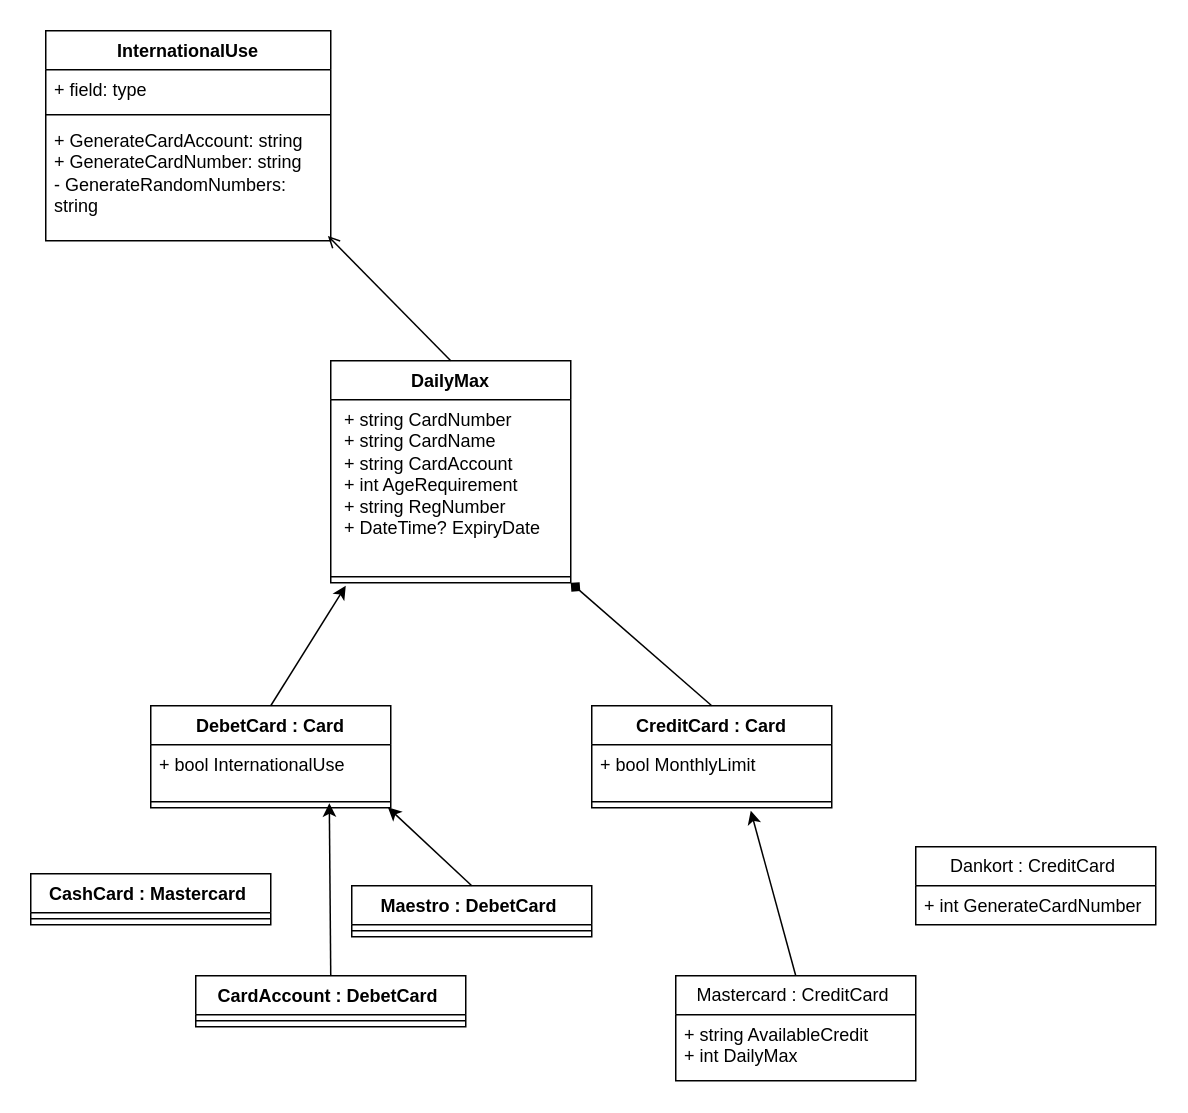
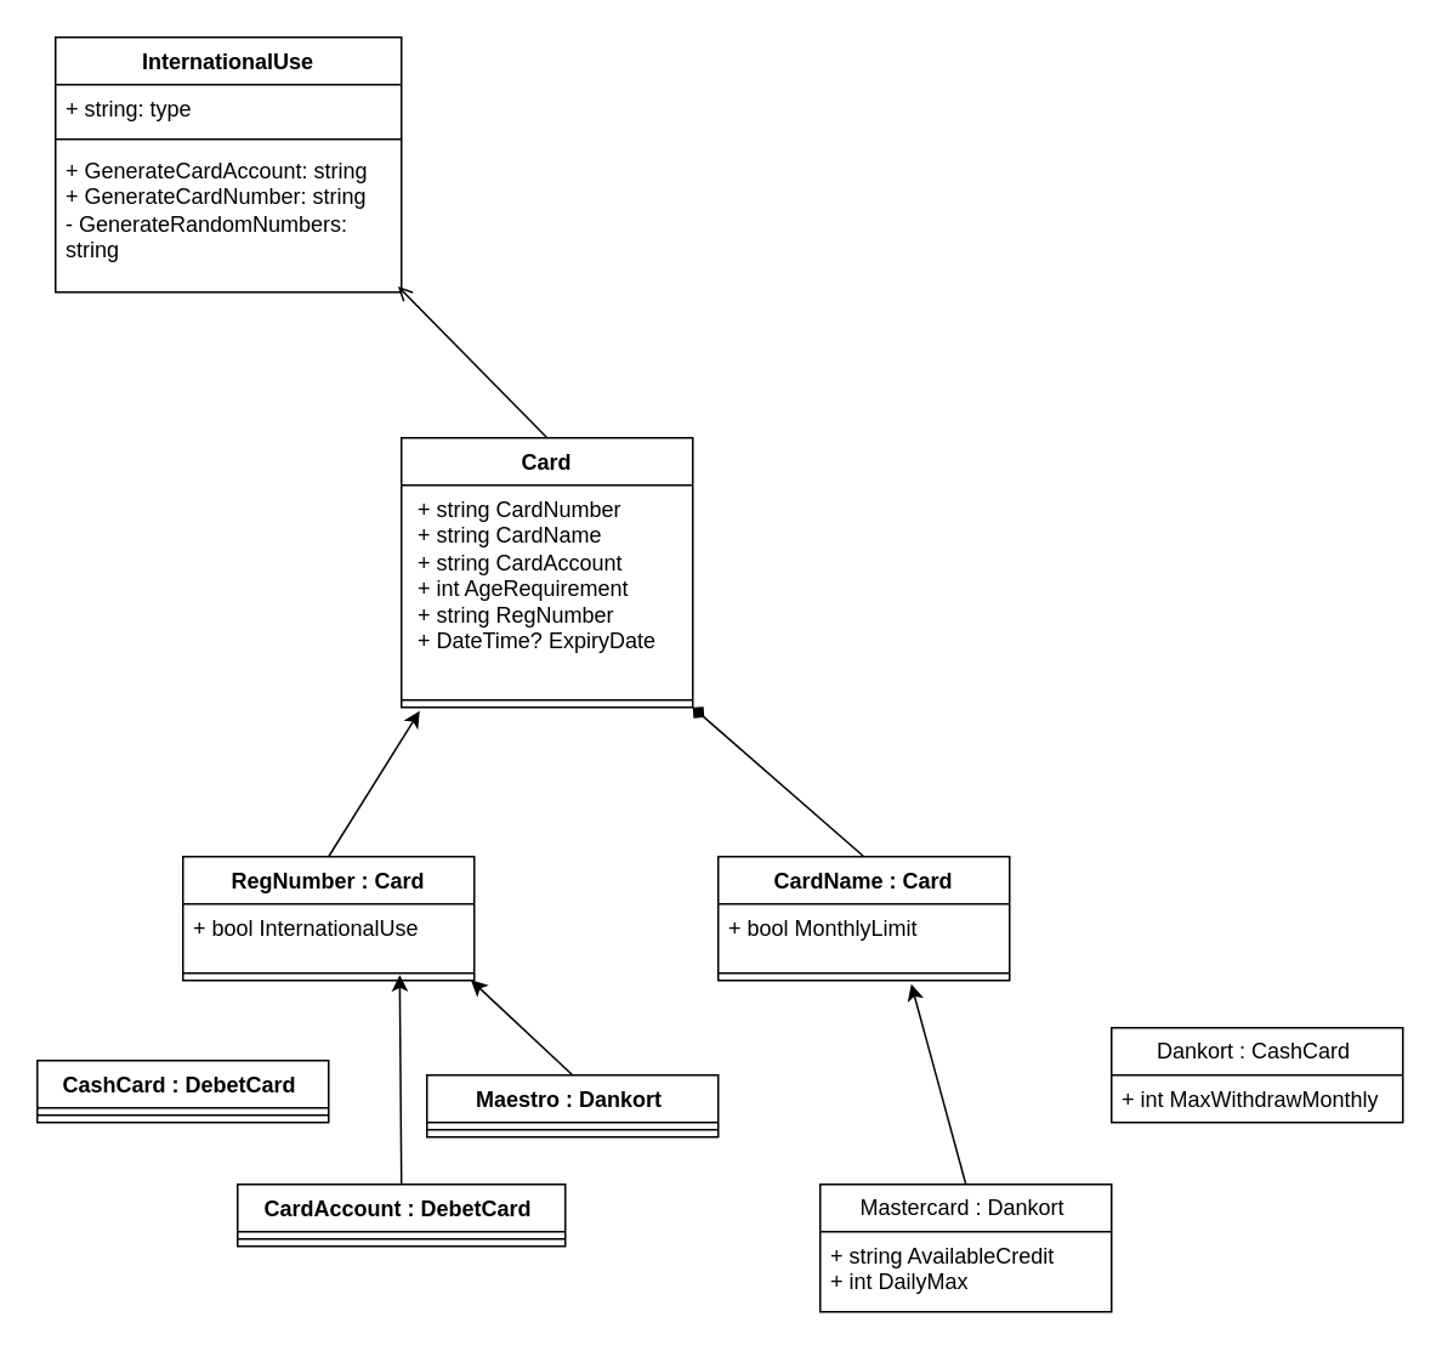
  <mxCell id="0" />
  <mxCell id="1" parent="0" />
  <mxCell id="2" value="InternationalUse" style="swimlane;fontStyle=1;align=center;verticalAlign=top;childLayout=stackLayout;horizontal=1;startSize=26;horizontalStack=0;resizeParent=1;resizeParentMax=0;resizeLast=0;collapsible=1;marginBottom=0;whiteSpace=wrap;html=1;" vertex="1" parent="1"><mxGeometry x="30" y="20" width="190" height="140" as="geometry" /></mxCell>
- <mxCell id="3" value="+ field: type" style="text;strokeColor=none;fillColor=none;align=left;verticalAlign=top;spacingLeft=4;spacingRight=4;overflow=hidden;rotatable=0;points=[[0,0.5],[1,0.5]];portConstraint=eastwest;whiteSpace=wrap;html=1;" vertex="1" parent="2"><mxGeometry y="26" width="190" height="26" as="geometry" /></mxCell>
+ <mxCell id="3" value="+ string: type" style="text;strokeColor=none;fillColor=none;align=left;verticalAlign=top;spacingLeft=4;spacingRight=4;overflow=hidden;rotatable=0;points=[[0,0.5],[1,0.5]];portConstraint=eastwest;whiteSpace=wrap;html=1;" vertex="1" parent="2"><mxGeometry y="26" width="190" height="26" as="geometry" /></mxCell>
  <mxCell id="4" value="" style="line;strokeWidth=1;fillColor=none;align=left;verticalAlign=middle;spacingTop=-1;spacingLeft=3;spacingRight=3;rotatable=0;labelPosition=right;points=[];portConstraint=eastwest;strokeColor=inherit;" vertex="1" parent="2"><mxGeometry y="52" width="190" height="8" as="geometry" /></mxCell>
  <mxCell id="5" value="+ GenerateCardAccount: string&lt;br&gt;+&amp;nbsp;GenerateCardNumber: string&lt;br&gt;-&amp;nbsp;GenerateRandomNumbers: string" style="text;strokeColor=none;fillColor=none;align=left;verticalAlign=top;spacingLeft=4;spacingRight=4;overflow=hidden;rotatable=0;points=[[0,0.5],[1,0.5]];portConstraint=eastwest;whiteSpace=wrap;html=1;" vertex="1" parent="2"><mxGeometry y="60" width="190" height="80" as="geometry" /></mxCell>
- <mxCell id="6" value="DailyMax" style="swimlane;fontStyle=1;align=center;verticalAlign=top;childLayout=stackLayout;horizontal=1;startSize=26;horizontalStack=0;resizeParent=1;resizeParentMax=0;resizeLast=0;collapsible=1;marginBottom=0;whiteSpace=wrap;html=1;" vertex="1" parent="1"><mxGeometry x="220" y="240" width="160" height="148" as="geometry" /></mxCell>
+ <mxCell id="6" value="Card" style="swimlane;fontStyle=1;align=center;verticalAlign=top;childLayout=stackLayout;horizontal=1;startSize=26;horizontalStack=0;resizeParent=1;resizeParentMax=0;resizeLast=0;collapsible=1;marginBottom=0;whiteSpace=wrap;html=1;" vertex="1" parent="1"><mxGeometry x="220" y="240" width="160" height="148" as="geometry" /></mxCell>
  <mxCell id="7" value="&lt;div style=&quot;border-color: var(--border-color);&quot;&gt;&amp;nbsp;+ string CardNumber&lt;/div&gt;&lt;div style=&quot;border-color: var(--border-color);&quot;&gt;&amp;nbsp;+ string CardName&lt;/div&gt;&lt;div style=&quot;border-color: var(--border-color);&quot;&gt;&amp;nbsp;+ string CardAccount&lt;/div&gt;&lt;div style=&quot;border-color: var(--border-color);&quot;&gt;&amp;nbsp;+ int AgeRequirement&amp;nbsp;&lt;/div&gt;&lt;div style=&quot;border-color: var(--border-color);&quot;&gt;&amp;nbsp;+ string RegNumber&lt;/div&gt;&lt;div style=&quot;border-color: var(--border-color);&quot;&gt;&amp;nbsp;+ DateTime? ExpiryDate&amp;nbsp;&lt;/div&gt;" style="text;strokeColor=none;fillColor=none;align=left;verticalAlign=top;spacingLeft=4;spacingRight=4;overflow=hidden;rotatable=0;points=[[0,0.5],[1,0.5]];portConstraint=eastwest;whiteSpace=wrap;html=1;" vertex="1" parent="6"><mxGeometry y="26" width="160" height="114" as="geometry" /></mxCell>
  <mxCell id="8" value="" style="line;strokeWidth=1;fillColor=none;align=left;verticalAlign=middle;spacingTop=-1;spacingLeft=3;spacingRight=3;rotatable=0;labelPosition=right;points=[];portConstraint=eastwest;strokeColor=inherit;" vertex="1" parent="6"><mxGeometry y="140" width="160" height="8" as="geometry" /></mxCell>
- <mxCell id="9" value="DebetCard : Card" style="swimlane;fontStyle=1;align=center;verticalAlign=top;childLayout=stackLayout;horizontal=1;startSize=26;horizontalStack=0;resizeParent=1;resizeParentMax=0;resizeLast=0;collapsible=1;marginBottom=0;whiteSpace=wrap;html=1;" vertex="1" parent="1"><mxGeometry x="100" y="470" width="160" height="68" as="geometry" /></mxCell>
+ <mxCell id="9" value="RegNumber : Card" style="swimlane;fontStyle=1;align=center;verticalAlign=top;childLayout=stackLayout;horizontal=1;startSize=26;horizontalStack=0;resizeParent=1;resizeParentMax=0;resizeLast=0;collapsible=1;marginBottom=0;whiteSpace=wrap;html=1;" vertex="1" parent="1"><mxGeometry x="100" y="470" width="160" height="68" as="geometry" /></mxCell>
  <mxCell id="10" value="&lt;div style=&quot;border-color: var(--border-color);&quot;&gt;+ bool InternationalUse&lt;/div&gt;" style="text;strokeColor=none;fillColor=none;align=left;verticalAlign=top;spacingLeft=4;spacingRight=4;overflow=hidden;rotatable=0;points=[[0,0.5],[1,0.5]];portConstraint=eastwest;whiteSpace=wrap;html=1;" vertex="1" parent="9"><mxGeometry y="26" width="160" height="34" as="geometry" /></mxCell>
  <mxCell id="11" value="" style="line;strokeWidth=1;fillColor=none;align=left;verticalAlign=middle;spacingTop=-1;spacingLeft=3;spacingRight=3;rotatable=0;labelPosition=right;points=[];portConstraint=eastwest;strokeColor=inherit;" vertex="1" parent="9"><mxGeometry y="60" width="160" height="8" as="geometry" /></mxCell>
  <mxCell id="12" value="" style="endArrow=classic;html=1;rounded=0;exitX=0.5;exitY=0;exitDx=0;exitDy=0;" edge="1" parent="1" source="9"><mxGeometry width="50" height="50" relative="1" as="geometry"><mxPoint x="110" y="460" as="sourcePoint" /><mxPoint x="230" y="390" as="targetPoint" /></mxGeometry></mxCell>
- <mxCell id="13" value="CreditCard : Card" style="swimlane;fontStyle=1;align=center;verticalAlign=top;childLayout=stackLayout;horizontal=1;startSize=26;horizontalStack=0;resizeParent=1;resizeParentMax=0;resizeLast=0;collapsible=1;marginBottom=0;whiteSpace=wrap;html=1;" vertex="1" parent="1"><mxGeometry x="394" y="470" width="160" height="68" as="geometry" /></mxCell>
+ <mxCell id="13" value="CardName : Card" style="swimlane;fontStyle=1;align=center;verticalAlign=top;childLayout=stackLayout;horizontal=1;startSize=26;horizontalStack=0;resizeParent=1;resizeParentMax=0;resizeLast=0;collapsible=1;marginBottom=0;whiteSpace=wrap;html=1;" vertex="1" parent="1"><mxGeometry x="394" y="470" width="160" height="68" as="geometry" /></mxCell>
  <mxCell id="14" value="&lt;div style=&quot;border-color: var(--border-color);&quot;&gt;+ bool&amp;nbsp;MonthlyLimit&lt;/div&gt;" style="text;strokeColor=none;fillColor=none;align=left;verticalAlign=top;spacingLeft=4;spacingRight=4;overflow=hidden;rotatable=0;points=[[0,0.5],[1,0.5]];portConstraint=eastwest;whiteSpace=wrap;html=1;" vertex="1" parent="13"><mxGeometry y="26" width="160" height="34" as="geometry" /></mxCell>
  <mxCell id="15" value="" style="line;strokeWidth=1;fillColor=none;align=left;verticalAlign=middle;spacingTop=-1;spacingLeft=3;spacingRight=3;rotatable=0;labelPosition=right;points=[];portConstraint=eastwest;strokeColor=inherit;" vertex="1" parent="13"><mxGeometry y="60" width="160" height="8" as="geometry" /></mxCell>
  <mxCell id="16" value="" style="endArrow=diamond;html=1;rounded=0;exitX=0.5;exitY=0;exitDx=0;exitDy=0;entryX=1;entryY=1;entryDx=0;entryDy=0;" edge="1" parent="1" source="13" target="6"><mxGeometry width="50" height="50" relative="1" as="geometry"><mxPoint x="190" y="480" as="sourcePoint" /><mxPoint x="240" y="400" as="targetPoint" /></mxGeometry></mxCell>
- <mxCell id="17" value="CashCard : Mastercard&amp;nbsp;" style="swimlane;fontStyle=1;align=center;verticalAlign=top;childLayout=stackLayout;horizontal=1;startSize=26;horizontalStack=0;resizeParent=1;resizeParentMax=0;resizeLast=0;collapsible=1;marginBottom=0;whiteSpace=wrap;html=1;" vertex="1" parent="1"><mxGeometry x="20" y="582" width="160" height="34" as="geometry" /></mxCell>
+ <mxCell id="17" value="CashCard : DebetCard&amp;nbsp;" style="swimlane;fontStyle=1;align=center;verticalAlign=top;childLayout=stackLayout;horizontal=1;startSize=26;horizontalStack=0;resizeParent=1;resizeParentMax=0;resizeLast=0;collapsible=1;marginBottom=0;whiteSpace=wrap;html=1;" vertex="1" parent="1"><mxGeometry x="20" y="582" width="160" height="34" as="geometry" /></mxCell>
  <mxCell id="18" value="" style="line;strokeWidth=1;fillColor=none;align=left;verticalAlign=middle;spacingTop=-1;spacingLeft=3;spacingRight=3;rotatable=0;labelPosition=right;points=[];portConstraint=eastwest;strokeColor=inherit;" vertex="1" parent="17"><mxGeometry y="26" width="160" height="8" as="geometry" /></mxCell>
- <mxCell id="19" value="Maestro : DebetCard&amp;nbsp;" style="swimlane;fontStyle=1;align=center;verticalAlign=top;childLayout=stackLayout;horizontal=1;startSize=26;horizontalStack=0;resizeParent=1;resizeParentMax=0;resizeLast=0;collapsible=1;marginBottom=0;whiteSpace=wrap;html=1;" vertex="1" parent="1"><mxGeometry x="234" y="590" width="160" height="34" as="geometry" /></mxCell>
+ <mxCell id="19" value="Maestro : Dankort&amp;nbsp;" style="swimlane;fontStyle=1;align=center;verticalAlign=top;childLayout=stackLayout;horizontal=1;startSize=26;horizontalStack=0;resizeParent=1;resizeParentMax=0;resizeLast=0;collapsible=1;marginBottom=0;whiteSpace=wrap;html=1;" vertex="1" parent="1"><mxGeometry x="234" y="590" width="160" height="34" as="geometry" /></mxCell>
  <mxCell id="20" value="" style="line;strokeWidth=1;fillColor=none;align=left;verticalAlign=middle;spacingTop=-1;spacingLeft=3;spacingRight=3;rotatable=0;labelPosition=right;points=[];portConstraint=eastwest;strokeColor=inherit;" vertex="1" parent="19"><mxGeometry y="26" width="160" height="8" as="geometry" /></mxCell>
  <mxCell id="21" value="CardAccount : DebetCard&amp;nbsp;" style="swimlane;fontStyle=1;align=center;verticalAlign=top;childLayout=stackLayout;horizontal=1;startSize=26;horizontalStack=0;resizeParent=1;resizeParentMax=0;resizeLast=0;collapsible=1;marginBottom=0;whiteSpace=wrap;html=1;" vertex="1" parent="1"><mxGeometry x="130" y="650" width="180" height="34" as="geometry" /></mxCell>
  <mxCell id="22" value="" style="line;strokeWidth=1;fillColor=none;align=left;verticalAlign=middle;spacingTop=-1;spacingLeft=3;spacingRight=3;rotatable=0;labelPosition=right;points=[];portConstraint=eastwest;strokeColor=inherit;" vertex="1" parent="21"><mxGeometry y="26" width="180" height="8" as="geometry" /></mxCell>
- <mxCell id="23" value="Dankort :&amp;nbsp;CreditCard&amp;nbsp;" style="swimlane;fontStyle=0;childLayout=stackLayout;horizontal=1;startSize=26;fillColor=none;horizontalStack=0;resizeParent=1;resizeParentMax=0;resizeLast=0;collapsible=1;marginBottom=0;whiteSpace=wrap;html=1;" vertex="1" parent="1"><mxGeometry x="610" y="564" width="160" height="52" as="geometry" /></mxCell>
- <mxCell id="24" value="+ int GenerateCardNumber" style="text;strokeColor=none;fillColor=none;align=left;verticalAlign=top;spacingLeft=4;spacingRight=4;overflow=hidden;rotatable=0;points=[[0,0.5],[1,0.5]];portConstraint=eastwest;whiteSpace=wrap;html=1;" vertex="1" parent="23"><mxGeometry y="26" width="160" height="26" as="geometry" /></mxCell>
- <mxCell id="25" value="Mastercard :&amp;nbsp;CreditCard&amp;nbsp;" style="swimlane;fontStyle=0;childLayout=stackLayout;horizontal=1;startSize=26;fillColor=none;horizontalStack=0;resizeParent=1;resizeParentMax=0;resizeLast=0;collapsible=1;marginBottom=0;whiteSpace=wrap;html=1;" vertex="1" parent="1"><mxGeometry x="450" y="650" width="160" height="70" as="geometry" /></mxCell>
+ <mxCell id="23" value="Dankort :&amp;nbsp;CashCard&amp;nbsp;" style="swimlane;fontStyle=0;childLayout=stackLayout;horizontal=1;startSize=26;fillColor=none;horizontalStack=0;resizeParent=1;resizeParentMax=0;resizeLast=0;collapsible=1;marginBottom=0;whiteSpace=wrap;html=1;" vertex="1" parent="1"><mxGeometry x="610" y="564" width="160" height="52" as="geometry" /></mxCell>
+ <mxCell id="24" value="+ int MaxWithdrawMonthly" style="text;strokeColor=none;fillColor=none;align=left;verticalAlign=top;spacingLeft=4;spacingRight=4;overflow=hidden;rotatable=0;points=[[0,0.5],[1,0.5]];portConstraint=eastwest;whiteSpace=wrap;html=1;" vertex="1" parent="23"><mxGeometry y="26" width="160" height="26" as="geometry" /></mxCell>
+ <mxCell id="25" value="Mastercard :&amp;nbsp;Dankort&amp;nbsp;" style="swimlane;fontStyle=0;childLayout=stackLayout;horizontal=1;startSize=26;fillColor=none;horizontalStack=0;resizeParent=1;resizeParentMax=0;resizeLast=0;collapsible=1;marginBottom=0;whiteSpace=wrap;html=1;" vertex="1" parent="1"><mxGeometry x="450" y="650" width="160" height="70" as="geometry" /></mxCell>
  <mxCell id="26" value="+ string AvailableCredit&lt;br&gt;+ int DailyMax" style="text;strokeColor=none;fillColor=none;align=left;verticalAlign=top;spacingLeft=4;spacingRight=4;overflow=hidden;rotatable=0;points=[[0,0.5],[1,0.5]];portConstraint=eastwest;whiteSpace=wrap;html=1;" vertex="1" parent="25"><mxGeometry y="26" width="160" height="44" as="geometry" /></mxCell>
  <mxCell id="27" value="" style="endArrow=classic;html=1;rounded=0;exitX=0.5;exitY=0;exitDx=0;exitDy=0;" edge="1" parent="1" source="25"><mxGeometry width="50" height="50" relative="1" as="geometry"><mxPoint x="620" y="574" as="sourcePoint" /><mxPoint x="500" y="540" as="targetPoint" /></mxGeometry></mxCell>
  <mxCell id="28" value="" style="endArrow=classic;html=1;rounded=0;exitX=0.5;exitY=0;exitDx=0;exitDy=0;entryX=0.744;entryY=0.625;entryDx=0;entryDy=0;entryPerimeter=0;" edge="1" parent="1" source="21" target="11"><mxGeometry width="50" height="50" relative="1" as="geometry"><mxPoint x="135" y="600" as="sourcePoint" /><mxPoint x="230" y="540" as="targetPoint" /></mxGeometry></mxCell>
  <mxCell id="29" value="" style="endArrow=classic;html=1;rounded=0;exitX=0.5;exitY=0;exitDx=0;exitDy=0;entryX=0.988;entryY=0.966;entryDx=0;entryDy=0;entryPerimeter=0;" edge="1" parent="1" source="19" target="11"><mxGeometry width="50" height="50" relative="1" as="geometry"><mxPoint x="230" y="660" as="sourcePoint" /><mxPoint x="240" y="550" as="targetPoint" /></mxGeometry></mxCell>
  <mxCell id="30" value="" style="endArrow=open;html=1;rounded=0;endFill=0;exitX=0.5;exitY=0;exitDx=0;exitDy=0;entryX=0.99;entryY=0.96;entryDx=0;entryDy=0;entryPerimeter=0;" edge="1" parent="1" source="6" target="5"><mxGeometry width="50" height="50" relative="1" as="geometry"><mxPoint x="280" y="310" as="sourcePoint" /><mxPoint x="330" y="260" as="targetPoint" /></mxGeometry></mxCell>
